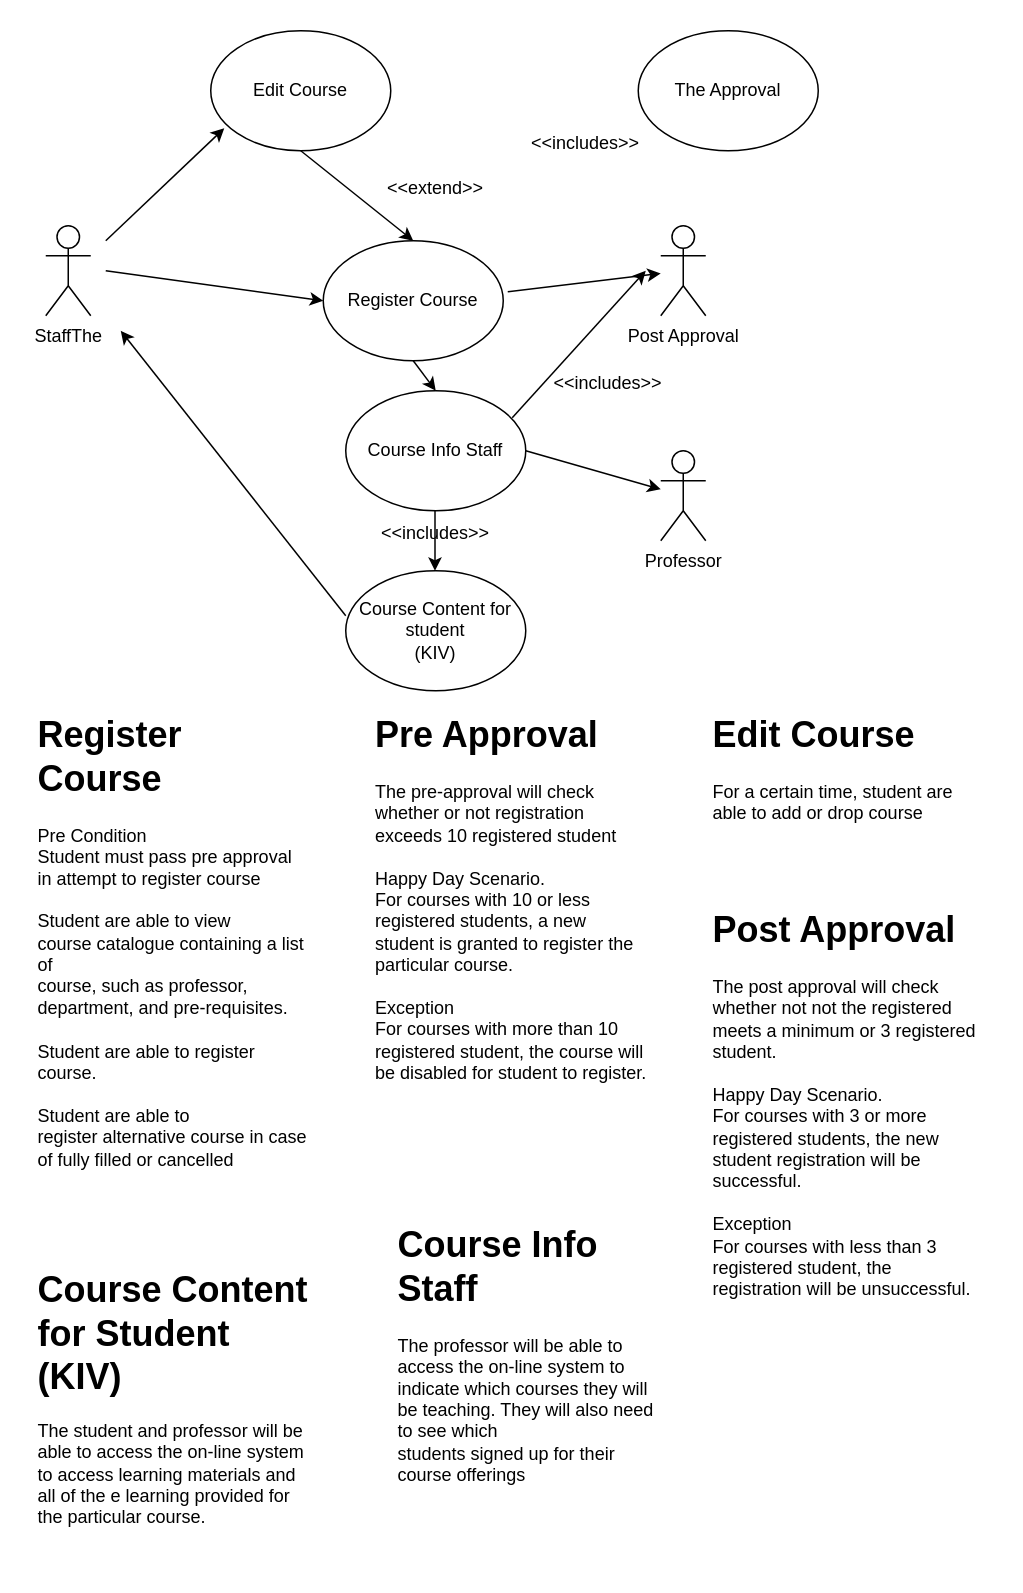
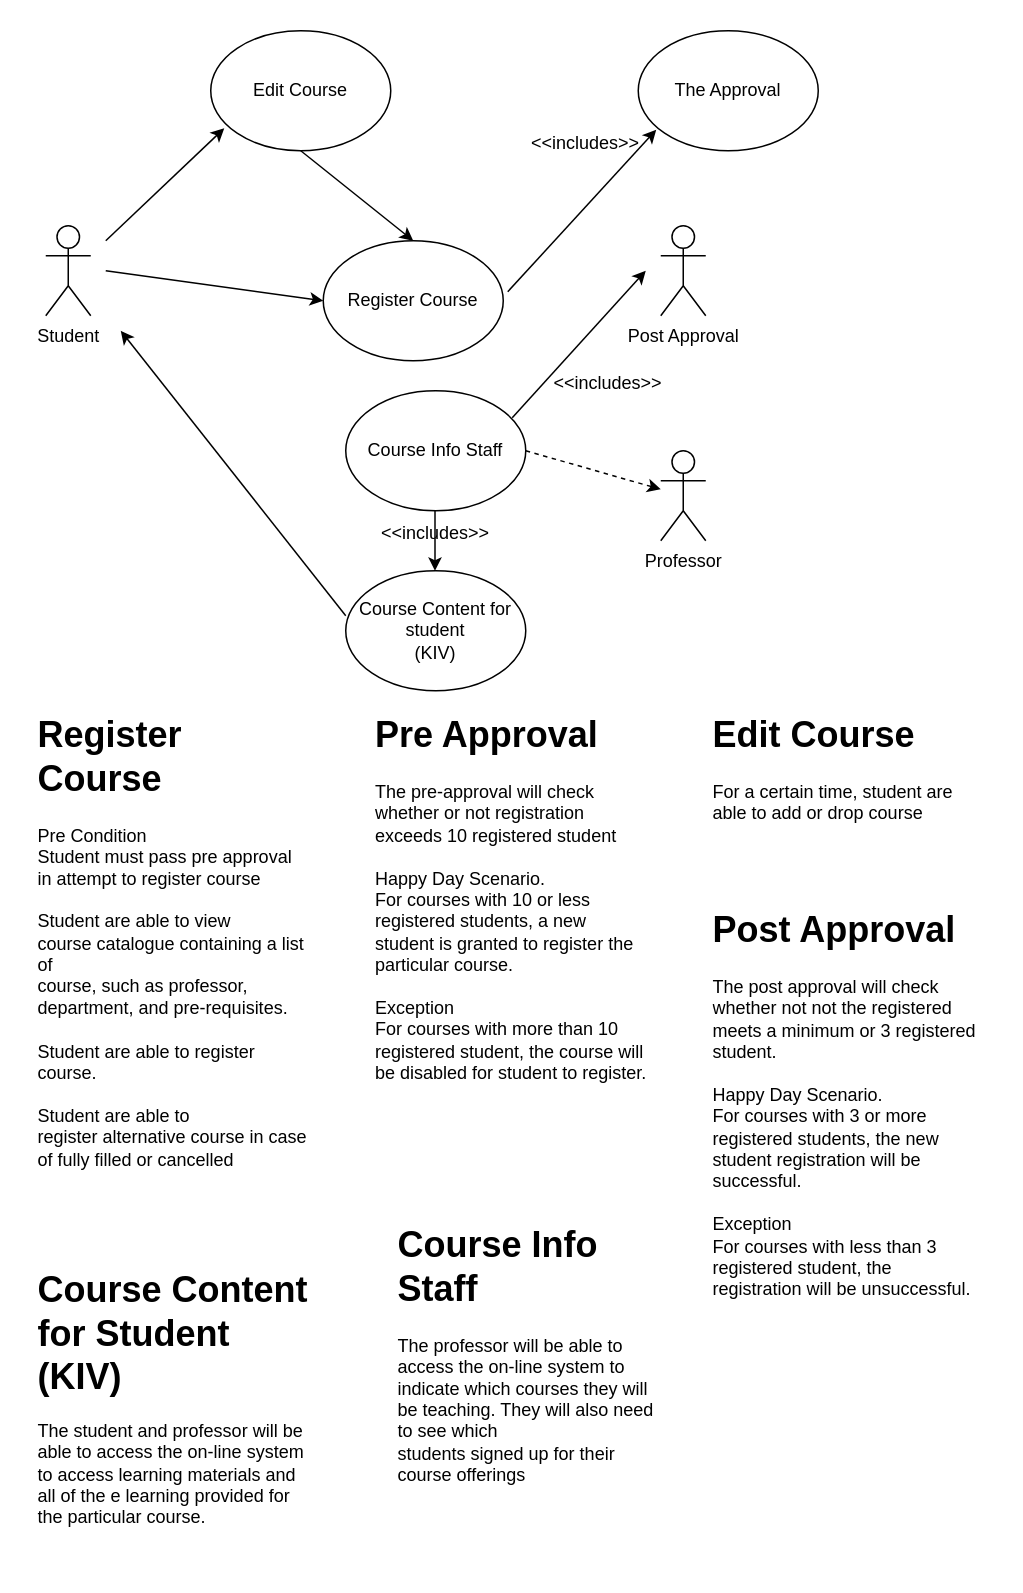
  <mxCell id="0" />
  <mxCell id="1" parent="0" />
- <mxCell id="2" value="StaffThe" style="shape=umlActor;verticalLabelPosition=bottom;verticalAlign=top;html=1;outlineConnect=0;" vertex="1" parent="1"><mxGeometry x="30" y="150" width="30" height="60" as="geometry" /></mxCell>
+ <mxCell id="2" value="Student" style="shape=umlActor;verticalLabelPosition=bottom;verticalAlign=top;html=1;outlineConnect=0;" vertex="1" parent="1"><mxGeometry x="30" y="150" width="30" height="60" as="geometry" /></mxCell>
  <mxCell id="3" value="Register Course" style="ellipse;whiteSpace=wrap;html=1;" vertex="1" parent="1"><mxGeometry x="215" y="160" width="120" height="80" as="geometry" /></mxCell>
  <mxCell id="4" value="Course Info Staff" style="ellipse;whiteSpace=wrap;html=1;" vertex="1" parent="1"><mxGeometry x="230" y="260" width="120" height="80" as="geometry" /></mxCell>
  <mxCell id="5" value="Professor" style="shape=umlActor;verticalLabelPosition=bottom;verticalAlign=top;html=1;outlineConnect=0;" vertex="1" parent="1"><mxGeometry x="440" y="300" width="30" height="60" as="geometry" /></mxCell>
  <mxCell id="6" value="" style="endArrow=classic;html=1;rounded=0;entryX=0;entryY=0.5;entryDx=0;entryDy=0;" edge="1" parent="1" target="3"><mxGeometry width="50" height="50" relative="1" as="geometry"><mxPoint x="70" y="180" as="sourcePoint" /><mxPoint x="140" y="180" as="targetPoint" /></mxGeometry></mxCell>
- <mxCell id="7" value="" style="endArrow=classic;html=1;rounded=0;exitX=1;exitY=0.5;exitDx=0;exitDy=0;" edge="1" parent="1" source="4" target="5"><mxGeometry width="50" height="50" relative="1" as="geometry"><mxPoint x="350" y="270" as="sourcePoint" /><mxPoint x="490" y="260" as="targetPoint" /></mxGeometry></mxCell>
+ <mxCell id="7" value="" style="endArrow=classic;html=1;rounded=0;exitX=1;exitY=0.5;exitDx=0;exitDy=0;dashed=1;" edge="1" parent="1" source="4" target="5"><mxGeometry width="50" height="50" relative="1" as="geometry"><mxPoint x="350" y="270" as="sourcePoint" /><mxPoint x="490" y="260" as="targetPoint" /></mxGeometry></mxCell>
  <mxCell id="8" value="Edit Course" style="ellipse;whiteSpace=wrap;html=1;" vertex="1" parent="1"><mxGeometry x="140" y="20" width="120" height="80" as="geometry" /></mxCell>
  <mxCell id="9" value="" style="endArrow=classic;html=1;rounded=0;entryX=0.075;entryY=0.813;entryDx=0;entryDy=0;entryPerimeter=0;" edge="1" parent="1" target="8"><mxGeometry width="50" height="50" relative="1" as="geometry"><mxPoint x="70" y="160" as="sourcePoint" /><mxPoint x="230" y="160" as="targetPoint" /></mxGeometry></mxCell>
  <mxCell id="10" value="The Approval" style="ellipse;whiteSpace=wrap;html=1;" vertex="1" parent="1"><mxGeometry x="425" y="20" width="120" height="80" as="geometry" /></mxCell>
- <mxCell id="11" value="" style="endArrow=classic;html=1;rounded=0;exitX=1.025;exitY=0.425;exitDx=0;exitDy=0;exitPerimeter=0;" edge="1" parent="1" source="3" target="28"><mxGeometry width="50" height="50" relative="1" as="geometry"><mxPoint x="350" y="270" as="sourcePoint" /><mxPoint x="400" y="220" as="targetPoint" /></mxGeometry></mxCell>
- <mxCell id="12" value="&amp;lt;&amp;lt;extend&amp;gt;&amp;gt;" style="text;html=1;strokeColor=none;fillColor=none;align=center;verticalAlign=middle;whiteSpace=wrap;rounded=0;" vertex="1" parent="1"><mxGeometry x="260" y="110" width="60" height="30" as="geometry" /></mxCell>
+ <mxCell id="11" value="" style="endArrow=classic;html=1;rounded=0;entryX=0.1;entryY=0.825;entryDx=0;entryDy=0;entryPerimeter=0;exitX=1.025;exitY=0.425;exitDx=0;exitDy=0;exitPerimeter=0;" edge="1" parent="1" source="3" target="10"><mxGeometry width="50" height="50" relative="1" as="geometry"><mxPoint x="350" y="270" as="sourcePoint" /><mxPoint x="400" y="220" as="targetPoint" /></mxGeometry></mxCell>
  <mxCell id="13" value="&amp;lt;&amp;lt;includes&amp;gt;&amp;gt;" style="text;html=1;strokeColor=none;fillColor=none;align=center;verticalAlign=middle;whiteSpace=wrap;rounded=0;" vertex="1" parent="1"><mxGeometry x="360" y="80" width="60" height="30" as="geometry" /></mxCell>
- <mxCell id="14" value="" style="endArrow=classic;html=1;rounded=0;exitX=0.5;exitY=1;exitDx=0;exitDy=0;entryX=0.5;entryY=0;entryDx=0;entryDy=0;" edge="1" parent="1" source="3" target="4"><mxGeometry width="50" height="50" relative="1" as="geometry"><mxPoint x="350" y="270" as="sourcePoint" /><mxPoint x="400" y="220" as="targetPoint" /></mxGeometry></mxCell>
  <mxCell id="15" value="" style="endArrow=classic;html=1;rounded=0;exitX=0.5;exitY=1;exitDx=0;exitDy=0;entryX=0.5;entryY=0;entryDx=0;entryDy=0;" edge="1" parent="1" source="8" target="3"><mxGeometry width="50" height="50" relative="1" as="geometry"><mxPoint x="350" y="270" as="sourcePoint" /><mxPoint x="400" y="220" as="targetPoint" /></mxGeometry></mxCell>
  <mxCell id="16" value="" style="endArrow=classic;html=1;rounded=0;" edge="1" parent="1"><mxGeometry width="50" height="50" relative="1" as="geometry"><mxPoint x="230" y="410" as="sourcePoint" /><mxPoint x="80" y="220" as="targetPoint" /></mxGeometry></mxCell>
  <mxCell id="17" value="Course Content for student&lt;br&gt;(KIV)" style="ellipse;whiteSpace=wrap;html=1;" vertex="1" parent="1"><mxGeometry x="230" y="380" width="120" height="80" as="geometry" /></mxCell>
  <mxCell id="18" value="" style="endArrow=classic;html=1;rounded=0;exitX=0.5;exitY=1;exitDx=0;exitDy=0;entryX=0.5;entryY=0;entryDx=0;entryDy=0;" edge="1" parent="1"><mxGeometry width="50" height="50" relative="1" as="geometry"><mxPoint x="289.5" y="340" as="sourcePoint" /><mxPoint x="289.5" y="380" as="targetPoint" /></mxGeometry></mxCell>
  <mxCell id="19" value="&amp;lt;&amp;lt;includes&amp;gt;&amp;gt;" style="text;html=1;strokeColor=none;fillColor=none;align=center;verticalAlign=middle;whiteSpace=wrap;rounded=0;" vertex="1" parent="1"><mxGeometry x="260" y="340" width="60" height="30" as="geometry" /></mxCell>
  <mxCell id="20" value="&lt;h1&gt;Register Course&lt;br&gt;&lt;/h1&gt;&lt;div&gt;Pre Condition&lt;/div&gt;&lt;div&gt;Student must pass pre approval in attempt to register course&lt;/div&gt;&lt;div&gt;&lt;br&gt;&lt;/div&gt;&lt;div&gt;Student are able to view&lt;/div&gt;course catalogue containing a list of&lt;br&gt;course, such as professor, department, and pre-requisites.&lt;br&gt;&lt;br&gt;Student are able to register course.&lt;br&gt;&lt;br&gt;Student are able to register&amp;nbsp;alternative course in case of fully filled or cancelled&lt;br&gt;&amp;nbsp;" style="text;html=1;strokeColor=none;fillColor=none;spacing=5;spacingTop=-20;whiteSpace=wrap;overflow=hidden;rounded=0;" vertex="1" parent="1"><mxGeometry x="20" y="470" width="190" height="320" as="geometry" /></mxCell>
  <mxCell id="21" value="&lt;h1&gt;Edit Course&lt;br&gt;&lt;/h1&gt;&lt;div&gt;For a certain time, student are able to add or drop course&lt;/div&gt;&lt;br&gt;&amp;nbsp;" style="text;html=1;strokeColor=none;fillColor=none;spacing=5;spacingTop=-20;whiteSpace=wrap;overflow=hidden;rounded=0;" vertex="1" parent="1"><mxGeometry x="470" y="470" width="190" height="100" as="geometry" /></mxCell>
  <mxCell id="22" value="&lt;h1&gt;Pre Approval&lt;/h1&gt;&lt;div&gt;The pre-approval will check whether or not registration exceeds 10 registered student&lt;/div&gt;&lt;div&gt;&lt;br&gt;Happy Day Scenario.&lt;/div&gt;&lt;div&gt;For courses with 10 or less registered students, a new student is granted to register the particular course.&amp;nbsp;&lt;/div&gt;&lt;div&gt;&lt;br&gt;&lt;/div&gt;&lt;div&gt;Exception&lt;/div&gt;&lt;div&gt;For courses with more than 10 registered student, the course will be disabled for student to register.&lt;/div&gt;&lt;div&gt;&lt;br&gt;&lt;/div&gt;&lt;div&gt;&lt;br&gt;&lt;/div&gt;&lt;br&gt;&amp;nbsp;" style="text;html=1;strokeColor=none;fillColor=none;spacing=5;spacingTop=-20;whiteSpace=wrap;overflow=hidden;rounded=0;" vertex="1" parent="1"><mxGeometry x="245" y="470" width="190" height="260" as="geometry" /></mxCell>
  <mxCell id="23" value="" style="endArrow=classic;html=1;rounded=0;entryX=0;entryY=0.625;entryDx=0;entryDy=0;entryPerimeter=0;exitX=1.025;exitY=0.425;exitDx=0;exitDy=0;exitPerimeter=0;" edge="1" parent="1"><mxGeometry width="50" height="50" relative="1" as="geometry"><mxPoint x="341" y="278" as="sourcePoint" /><mxPoint x="430" y="180" as="targetPoint" /></mxGeometry></mxCell>
  <mxCell id="24" value="&amp;lt;&amp;lt;includes&amp;gt;&amp;gt;" style="text;html=1;strokeColor=none;fillColor=none;align=center;verticalAlign=middle;whiteSpace=wrap;rounded=0;" vertex="1" parent="1"><mxGeometry x="375" y="240" width="60" height="30" as="geometry" /></mxCell>
  <mxCell id="25" value="&lt;h1&gt;Post Approval&lt;/h1&gt;&lt;div&gt;The post approval will check whether not not the registered meets a minimum or 3 registered student.&lt;br&gt;&lt;br&gt;Happy Day Scenario.&lt;/div&gt;&lt;div&gt;For courses with 3 or more registered students, the new student registration will be successful.&lt;/div&gt;&lt;div&gt;&lt;br&gt;&lt;/div&gt;&lt;div&gt;Exception&lt;/div&gt;&lt;div&gt;For courses with less than 3 registered student, the registration will be unsuccessful.&lt;/div&gt;&lt;div&gt;&lt;br&gt;&lt;/div&gt;&lt;div&gt;&lt;br&gt;&lt;/div&gt;&lt;br&gt;&amp;nbsp;" style="text;html=1;strokeColor=none;fillColor=none;spacing=5;spacingTop=-20;whiteSpace=wrap;overflow=hidden;rounded=0;" vertex="1" parent="1"><mxGeometry x="470" y="600" width="190" height="280" as="geometry" /></mxCell>
  <mxCell id="26" value="&lt;h1&gt;Course Info Staff&lt;/h1&gt;The professor will be able to access the on-line system to&lt;br&gt;indicate which courses they will be teaching. They will also need to see which&lt;br&gt;students signed up for their course offerings&lt;div&gt;&lt;br&gt;&lt;/div&gt;&lt;div&gt;&lt;br&gt;&lt;/div&gt;&lt;div&gt;&lt;br&gt;&lt;/div&gt;&lt;div&gt;&lt;br&gt;&lt;/div&gt;&lt;br&gt;&amp;nbsp;" style="text;html=1;strokeColor=none;fillColor=none;spacing=5;spacingTop=-20;whiteSpace=wrap;overflow=hidden;rounded=0;" vertex="1" parent="1"><mxGeometry x="260" y="810" width="190" height="200" as="geometry" /></mxCell>
  <mxCell id="27" value="&lt;h1&gt;&lt;/h1&gt;&lt;span style=&quot;font-size: 24px;&quot;&gt;&lt;b&gt;Course Content for Student (KIV)&lt;br&gt;&lt;/b&gt;&lt;/span&gt;&lt;br&gt;The student and professor will be able to access the on-line system to access learning materials and all of the e learning provided for the particular course.&lt;div&gt;&lt;br&gt;&lt;/div&gt;&lt;div&gt;&lt;br&gt;&lt;/div&gt;&lt;div&gt;&lt;br&gt;&lt;/div&gt;&lt;div&gt;&lt;br&gt;&lt;/div&gt;&lt;br&gt;&amp;nbsp;" style="text;html=1;strokeColor=none;fillColor=none;spacing=5;spacingTop=-20;whiteSpace=wrap;overflow=hidden;rounded=0;" vertex="1" parent="1"><mxGeometry x="20" y="840" width="190" height="200" as="geometry" /></mxCell>
  <mxCell id="28" value="Post Approval" style="shape=umlActor;verticalLabelPosition=bottom;verticalAlign=top;html=1;outlineConnect=0;" vertex="1" parent="1"><mxGeometry x="440" y="150" width="30" height="60" as="geometry" /></mxCell>
